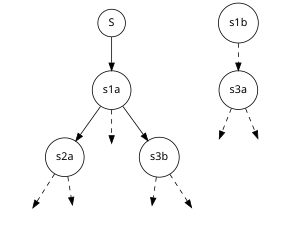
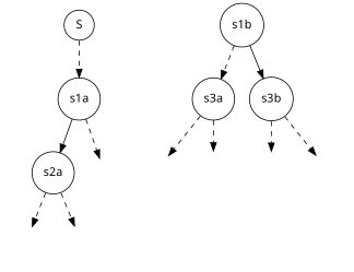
  digraph {
    fontname="Noto Sans"
    node [fontname="Noto Sans" shape=circle style=invis]
    edge [fontname="Noto Sans" style=dashed]
    n1 [label=S style=""]
    s1a [style=""]
    s2a [style=""]
    c
    s1b [style=""]
    s3a [style=""]
    s3b [style=""]
    s4a
    s4b
    s6a
    s6b
    s7a
    s7b
-   n1 -> s1a [style=""]
+   n1 -> s1a
    s1a -> s2a [style=""]
    s1a -> c
    s2a -> s4a
    s2a -> s4b
    s1b -> s3a
-   s1a -> s3b [style=""]
+   s1b -> s3b [style=""]
    s3a -> s6a
    s3a -> s6b
    s3b -> s7a
    s3b -> s7b
  }
